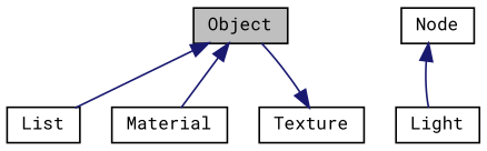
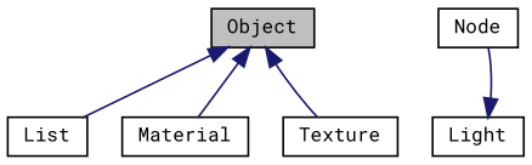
  digraph {
    fontname="Roboto Mono"
    node [color=black fillcolor=white fontname="Roboto Mono" fontsize=10 shape=record style=filled]
    edge [color=midnightblue dir=back fontname="Roboto Mono" fontsize=10 labelfontname=Helvetica labelfontsize=10 style=solid]
    n1 [fillcolor=grey75 fontcolor=black height=0.2 label=Object width=0.4]
    n2 [height=0.2 label=List width=0.4]
    n3 [height=0.2 label=Material width=0.4]
    n4 [height=0.2 label=Texture width=0.4]
    n5 [height=0.2 label="Node" width=0.4]
    n6 [height=0.2 label=Light width=0.4]
    n1 -> n2
    n1 -> n3
-   n4 -> n1
-   n5 -> n6
+   n1 -> n4
+   n6 -> n5
  }
